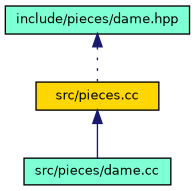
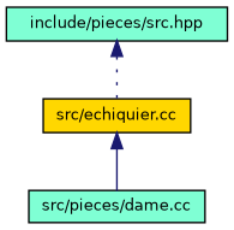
  digraph {
    node [color=black fillcolor=aquamarine fontname=Helvetica fontsize=10 shape=record style=filled]
    edge [color=midnightblue dir=back fontname=Helvetica fontsize=10 labelfontname=Helvetica labelfontsize=10]
-   n1 [fontcolor=black height=0.2 label="include/pieces/dame.hpp" width=0.4]
-   n2 [fillcolor=gold height=0.2 label="src/pieces.cc" width=0.4]
+   n1 [fontcolor=black height=0.2 label="include/pieces/src.hpp" width=0.4]
+   n2 [fillcolor=gold height=0.2 label="src/echiquier.cc" width=0.4]
    n3 [height=0.2 label="src/pieces/dame.cc" width=0.4]
    n1 -> n2 [style=dotted]
    n2 -> n3 [style=solid]
  }
